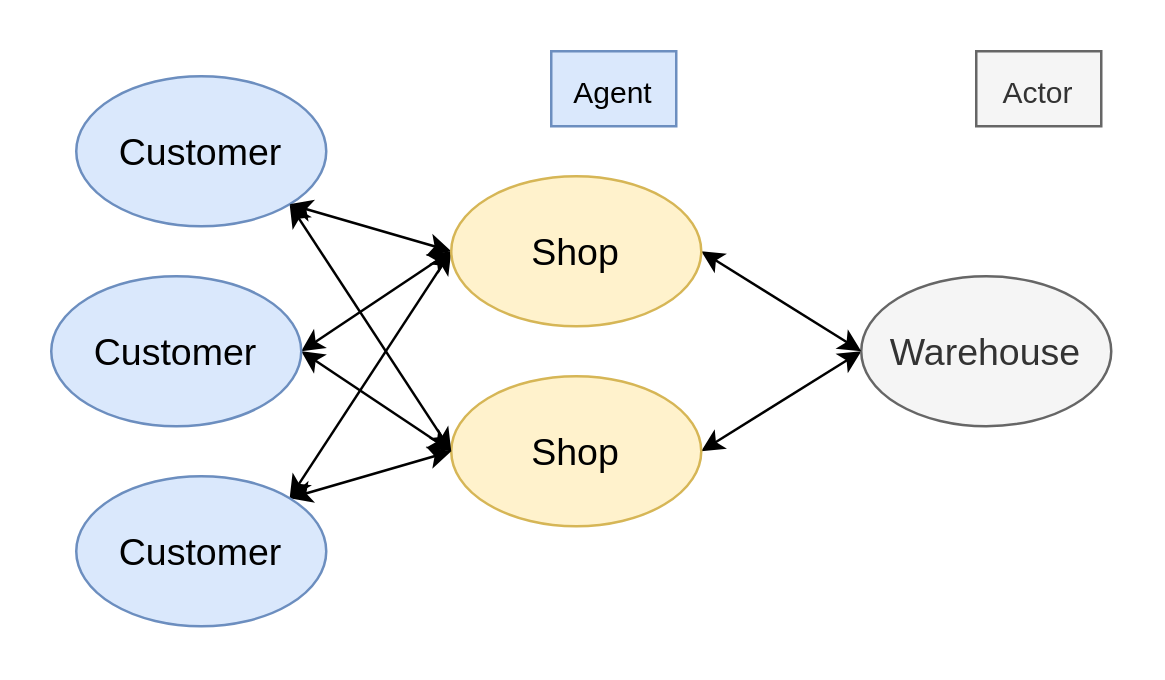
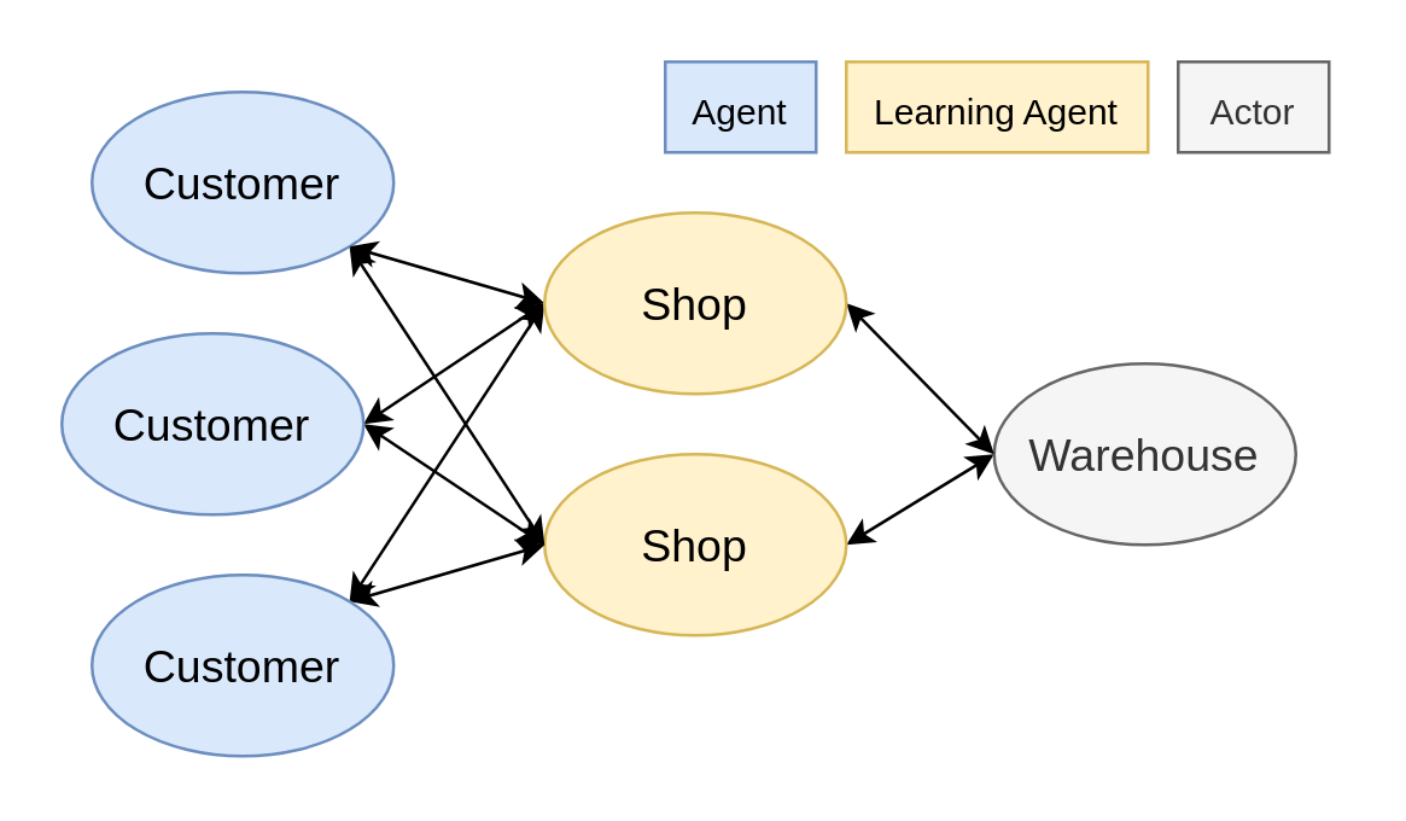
  <mxCell id="0" />
  <mxCell id="1" parent="0" />
  <mxCell id="2" style="edgeStyle=none;rounded=0;orthogonalLoop=1;jettySize=auto;html=1;exitX=1;exitY=0.5;exitDx=0;exitDy=0;startArrow=classic;startFill=1;entryX=0;entryY=0.5;entryDx=0;entryDy=0;" parent="1" source="3" target="13" edge="1"><mxGeometry relative="1" as="geometry"><mxPoint x="360" y="160" as="targetPoint" /></mxGeometry></mxCell>
  <mxCell id="3" value="&lt;font style=&quot;font-size: 15px&quot;&gt;Shop&lt;/font&gt;" style="ellipse;whiteSpace=wrap;html=1;fillColor=#fff2cc;strokeColor=#d6b656;" parent="1" vertex="1"><mxGeometry x="180" y="150" width="100" height="60" as="geometry" /></mxCell>
  <mxCell id="4" style="rounded=0;orthogonalLoop=1;jettySize=auto;html=1;startArrow=classic;startFill=1;exitX=1;exitY=1;exitDx=0;exitDy=0;" parent="1" source="5" edge="1"><mxGeometry relative="1" as="geometry"><mxPoint x="180" y="180" as="targetPoint" /></mxGeometry></mxCell>
  <mxCell id="5" value="&lt;font style=&quot;font-size: 15px;&quot;&gt;Customer&lt;/font&gt;" style="ellipse;whiteSpace=wrap;html=1;fontSize=15;fillColor=#dae8fc;strokeColor=#6c8ebf;" parent="1" vertex="1"><mxGeometry x="30" y="30" width="100" height="60" as="geometry" /></mxCell>
  <mxCell id="6" style="rounded=0;orthogonalLoop=1;jettySize=auto;html=1;entryX=0;entryY=0.5;entryDx=0;entryDy=0;startArrow=classic;startFill=1;exitX=1;exitY=0.5;exitDx=0;exitDy=0;" parent="1" source="9" target="3" edge="1"><mxGeometry relative="1" as="geometry" /></mxCell>
  <mxCell id="7" style="edgeStyle=none;rounded=0;orthogonalLoop=1;jettySize=auto;html=1;exitX=1;exitY=0.5;exitDx=0;exitDy=0;startArrow=classic;startFill=1;" parent="1" source="9" edge="1"><mxGeometry relative="1" as="geometry"><mxPoint x="180" y="100" as="targetPoint" /></mxGeometry></mxCell>
  <mxCell id="8" style="edgeStyle=none;rounded=0;orthogonalLoop=1;jettySize=auto;html=1;exitX=1;exitY=1;exitDx=0;exitDy=0;startArrow=classic;startFill=1;" parent="1" source="5" edge="1"><mxGeometry relative="1" as="geometry"><mxPoint x="180" y="100" as="targetPoint" /></mxGeometry></mxCell>
  <mxCell id="9" value="&lt;font style=&quot;font-size: 15px;&quot;&gt;Customer&lt;/font&gt;" style="ellipse;whiteSpace=wrap;html=1;fontSize=15;fillColor=#dae8fc;strokeColor=#6c8ebf;" parent="1" vertex="1"><mxGeometry x="20" y="110" width="100" height="60" as="geometry" /></mxCell>
  <mxCell id="10" style="edgeStyle=none;rounded=0;orthogonalLoop=1;jettySize=auto;html=1;exitX=1;exitY=0;exitDx=0;exitDy=0;startArrow=classic;startFill=1;entryX=0;entryY=0.5;entryDx=0;entryDy=0;" parent="1" source="12" target="3" edge="1"><mxGeometry relative="1" as="geometry"><mxPoint x="170" y="180" as="targetPoint" /></mxGeometry></mxCell>
  <mxCell id="11" style="edgeStyle=none;rounded=0;orthogonalLoop=1;jettySize=auto;html=1;exitX=1;exitY=0;exitDx=0;exitDy=0;entryX=0;entryY=0.5;entryDx=0;entryDy=0;startArrow=classic;startFill=1;" parent="1" source="12" target="18" edge="1"><mxGeometry relative="1" as="geometry" /></mxCell>
  <mxCell id="12" value="&lt;font style=&quot;font-size: 15px;&quot;&gt;Customer&lt;/font&gt;" style="ellipse;whiteSpace=wrap;html=1;fontSize=15;fillColor=#dae8fc;strokeColor=#6c8ebf;" parent="1" vertex="1"><mxGeometry x="30" y="190" width="100" height="60" as="geometry" /></mxCell>
- <mxCell id="13" value="&lt;font style=&quot;font-size: 15px&quot;&gt;Warehouse&lt;/font&gt;" style="ellipse;whiteSpace=wrap;html=1;fillColor=#f5f5f5;strokeColor=#666666;fontColor=#333333;" parent="1" vertex="1"><mxGeometry x="344" y="110" width="100" height="60" as="geometry" /></mxCell>
+ <mxCell id="13" value="&lt;font style=&quot;font-size: 15px&quot;&gt;Warehouse&lt;/font&gt;" style="ellipse;whiteSpace=wrap;html=1;fillColor=#f5f5f5;strokeColor=#666666;fontColor=#333333;" parent="1" vertex="1"><mxGeometry x="329" y="120" width="100" height="60" as="geometry" /></mxCell>
+ <mxCell id="14" value="&lt;font style=&quot;font-size: 12px&quot;&gt;Learning Agent&lt;/font&gt;" style="rounded=0;whiteSpace=wrap;html=1;fontSize=15;fillColor=#fff2cc;strokeColor=#d6b656;" parent="1" vertex="1"><mxGeometry x="280" y="20" width="100" height="30" as="geometry" /></mxCell>
  <mxCell id="15" value="&lt;font style=&quot;font-size: 12px&quot;&gt;Actor&lt;/font&gt;" style="rounded=0;whiteSpace=wrap;html=1;fontSize=15;fillColor=#f5f5f5;strokeColor=#666666;fontColor=#333333;" parent="1" vertex="1"><mxGeometry x="390" y="20" width="50" height="30" as="geometry" /></mxCell>
  <mxCell id="16" value="&lt;font style=&quot;font-size: 12px&quot;&gt;Agent&lt;/font&gt;" style="rounded=0;whiteSpace=wrap;html=1;fontSize=15;fillColor=#dae8fc;strokeColor=#6c8ebf;" parent="1" vertex="1"><mxGeometry x="220" y="20" width="50" height="30" as="geometry" /></mxCell>
  <mxCell id="17" style="edgeStyle=none;rounded=0;orthogonalLoop=1;jettySize=auto;html=1;exitX=1;exitY=0.5;exitDx=0;exitDy=0;startArrow=classic;startFill=1;entryX=0;entryY=0.5;entryDx=0;entryDy=0;" parent="1" source="18" target="13" edge="1"><mxGeometry relative="1" as="geometry"><mxPoint x="340" y="140" as="targetPoint" /></mxGeometry></mxCell>
  <mxCell id="18" value="&lt;font style=&quot;font-size: 15px&quot;&gt;Shop&lt;/font&gt;" style="ellipse;whiteSpace=wrap;html=1;fillColor=#fff2cc;strokeColor=#d6b656;" parent="1" vertex="1"><mxGeometry x="180" y="70" width="100" height="60" as="geometry" /></mxCell>
